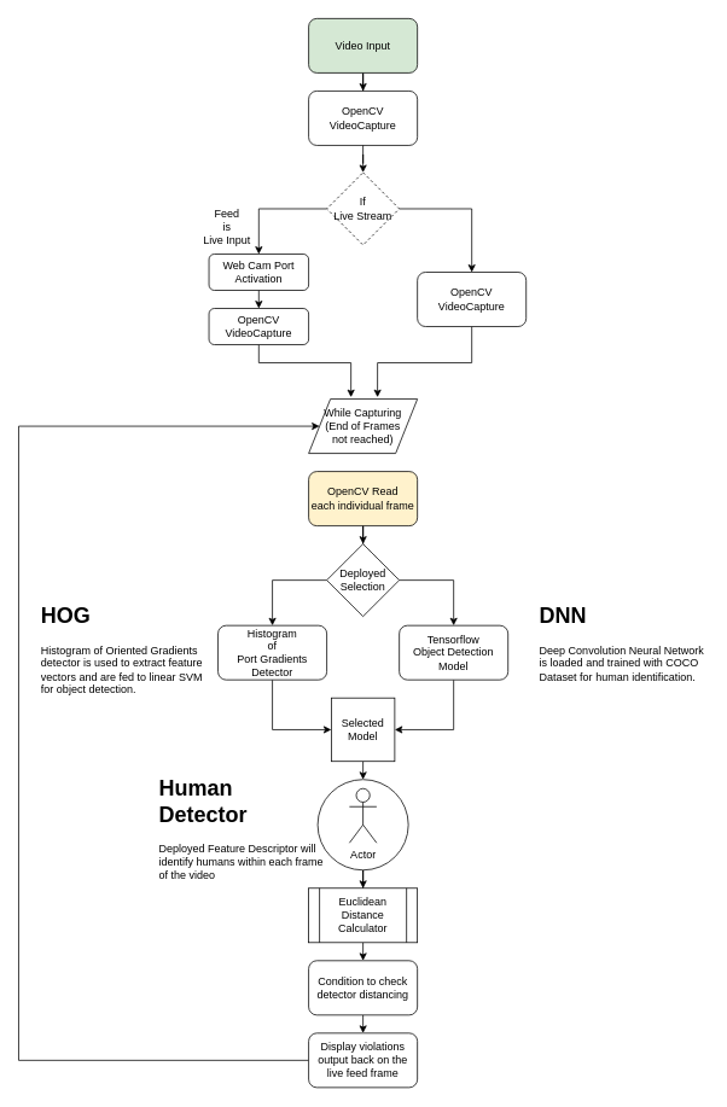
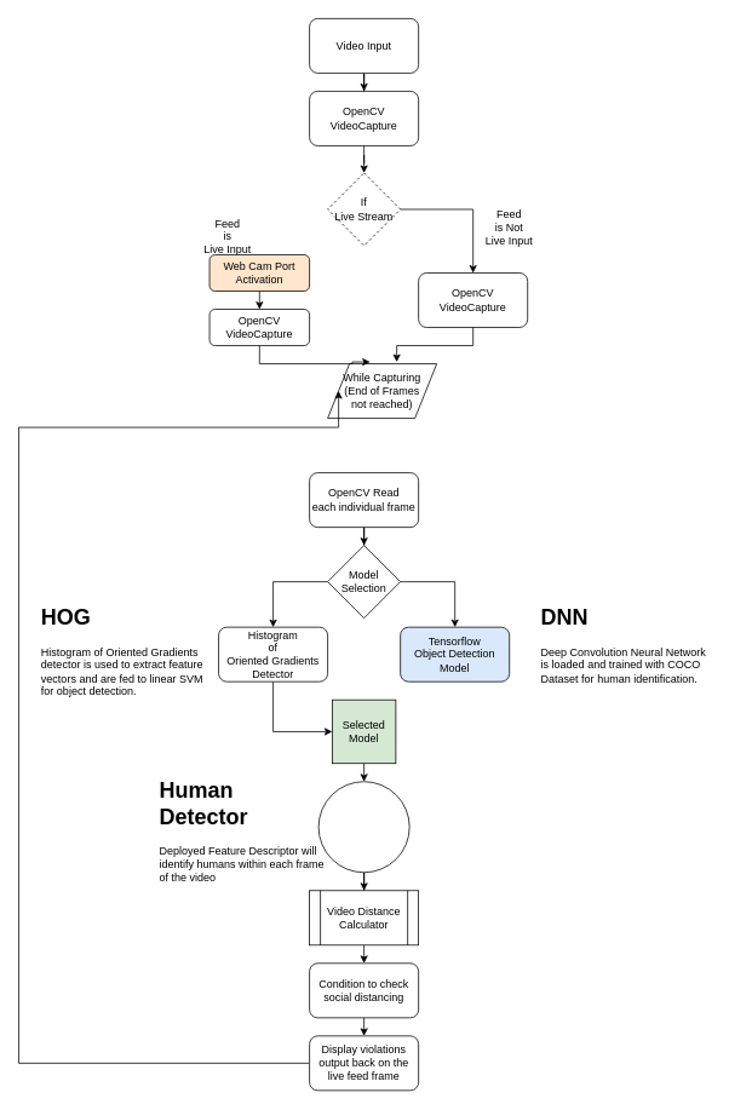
  <mxCell id="0" />
  <mxCell id="1" parent="0" />
  <mxCell id="2" value="" style="edgeStyle=orthogonalEdgeStyle;rounded=0;orthogonalLoop=1;jettySize=auto;html=1;" edge="1" parent="1" source="3" target="7"><mxGeometry relative="1" as="geometry" /></mxCell>
- <mxCell id="3" value="Video Input" style="rounded=1;whiteSpace=wrap;html=1;fillColor=#d5e8d4;" vertex="1" parent="1"><mxGeometry x="340" y="20" width="120" height="60" as="geometry" /></mxCell>
+ <mxCell id="3" value="Video Input" style="rounded=1;whiteSpace=wrap;html=1;" vertex="1" parent="1"><mxGeometry x="340" y="20" width="120" height="60" as="geometry" /></mxCell>
  <mxCell id="4" style="edgeStyle=orthogonalEdgeStyle;rounded=0;orthogonalLoop=1;jettySize=auto;html=1;entryX=0.5;entryY=0;entryDx=0;entryDy=0;" edge="1" parent="1" source="18" target="6"><mxGeometry relative="1" as="geometry" /></mxCell>
  <mxCell id="5" style="edgeStyle=orthogonalEdgeStyle;rounded=0;orthogonalLoop=1;jettySize=auto;html=1;entryX=0.633;entryY=-0.033;entryDx=0;entryDy=0;entryPerimeter=0;" edge="1" parent="1" source="6" target="10"><mxGeometry relative="1" as="geometry" /></mxCell>
  <mxCell id="6" value="OpenCV VideoCapture" style="rounded=1;whiteSpace=wrap;html=1;" vertex="1" parent="1"><mxGeometry x="460" y="300" width="120" height="60" as="geometry" /></mxCell>
  <mxCell id="7" value="OpenCV VideoCapture" style="rounded=1;whiteSpace=wrap;html=1;" vertex="1" parent="1"><mxGeometry x="340" y="100" width="120" height="60" as="geometry" /></mxCell>
- <mxCell id="8" value="Feed &lt;br&gt;is &lt;br&gt;Live Input" style="text;html=1;strokeColor=none;fillColor=none;align=center;verticalAlign=middle;whiteSpace=wrap;rounded=0;" vertex="1" parent="1"><mxGeometry x="220" y="240" width="60" height="20" as="geometry" /></mxCell>
- <mxCell id="10" value="While Capturing&lt;br&gt;(End of Frames&lt;br&gt;not reached)" style="shape=parallelogram;perimeter=parallelogramPerimeter;whiteSpace=wrap;html=1;" vertex="1" parent="1"><mxGeometry x="340" y="440" width="120" height="60" as="geometry" /></mxCell>
+ <mxCell id="8" value="Feed &lt;br&gt;is &lt;br&gt;Live Input" style="text;html=1;strokeColor=none;fillColor=none;align=center;verticalAlign=middle;whiteSpace=wrap;rounded=0;" vertex="1" parent="1"><mxGeometry x="220" y="250" width="60" height="20" as="geometry" /></mxCell>
+ <mxCell id="9" value="Feed &lt;br&gt;is Not&lt;br&gt;Live Input" style="text;html=1;strokeColor=none;fillColor=none;align=center;verticalAlign=middle;whiteSpace=wrap;rounded=0;" vertex="1" parent="1"><mxGeometry x="530" y="240" width="60" height="20" as="geometry" /></mxCell>
+ <mxCell id="10" value="While Capturing&lt;br&gt;(End of Frames&lt;br&gt;not reached)" style="shape=parallelogram;perimeter=parallelogramPerimeter;whiteSpace=wrap;html=1;" vertex="1" parent="1"><mxGeometry x="360" y="400" width="120" height="60" as="geometry" /></mxCell>
  <mxCell id="11" style="edgeStyle=orthogonalEdgeStyle;rounded=0;orthogonalLoop=1;jettySize=auto;html=1;exitX=0.5;exitY=1;exitDx=0;exitDy=0;entryX=0.5;entryY=0;entryDx=0;entryDy=0;" edge="1" parent="1" target="15"><mxGeometry relative="1" as="geometry"><mxPoint x="400" y="840" as="sourcePoint" /></mxGeometry></mxCell>
  <mxCell id="12" value="" style="edgeStyle=orthogonalEdgeStyle;rounded=0;orthogonalLoop=1;jettySize=auto;html=1;" edge="1" parent="1" source="13" target="37"><mxGeometry relative="1" as="geometry" /></mxCell>
- <mxCell id="13" value="OpenCV Read&lt;br&gt;each individual frame" style="rounded=1;whiteSpace=wrap;html=1;fillColor=#fff2cc;" vertex="1" parent="1"><mxGeometry x="340" y="520" width="120" height="60" as="geometry" /></mxCell>
+ <mxCell id="13" value="OpenCV Read&lt;br&gt;each individual frame" style="rounded=1;whiteSpace=wrap;html=1;" vertex="1" parent="1"><mxGeometry x="340" y="520" width="120" height="60" as="geometry" /></mxCell>
  <mxCell id="14" value="" style="edgeStyle=orthogonalEdgeStyle;rounded=0;orthogonalLoop=1;jettySize=auto;html=1;" edge="1" parent="1" source="15" target="24"><mxGeometry relative="1" as="geometry" /></mxCell>
  <mxCell id="15" value="" style="ellipse;whiteSpace=wrap;html=1;aspect=fixed;" vertex="1" parent="1"><mxGeometry x="350" y="860" width="100" height="100" as="geometry" /></mxCell>
- <mxCell id="16" value="Actor" style="shape=umlActor;verticalLabelPosition=bottom;labelBackgroundColor=#ffffff;verticalAlign=top;html=1;outlineConnect=0;" vertex="1" parent="1"><mxGeometry x="385" y="870" width="30" height="60" as="geometry" /></mxCell>
  <mxCell id="17" value="&lt;h1&gt;Human Detector&lt;/h1&gt;&lt;div&gt;Deployed Feature Descriptor will identify humans within each frame of the video&lt;/div&gt;" style="text;html=1;strokeColor=none;fillColor=none;spacing=5;spacingTop=-20;whiteSpace=wrap;overflow=hidden;rounded=0;" vertex="1" parent="1"><mxGeometry x="170" y="850" width="190" height="120" as="geometry" /></mxCell>
  <mxCell id="18" value="If &lt;br&gt;Live Stream" style="rhombus;whiteSpace=wrap;html=1;dashed=1;" vertex="1" parent="1"><mxGeometry x="360" y="190" width="80" height="80" as="geometry" /></mxCell>
  <mxCell id="19" value="" style="edgeStyle=orthogonalEdgeStyle;rounded=0;orthogonalLoop=1;jettySize=auto;html=1;" edge="1" parent="1" source="7" target="18"><mxGeometry relative="1" as="geometry"><mxPoint x="400" y="170" as="sourcePoint" /><mxPoint x="400" y="290" as="targetPoint" /></mxGeometry></mxCell>
  <mxCell id="20" value="" style="edgeStyle=orthogonalEdgeStyle;rounded=0;orthogonalLoop=1;jettySize=auto;html=1;" edge="1" parent="1" source="21"><mxGeometry relative="1" as="geometry"><mxPoint x="285" y="340" as="targetPoint" /></mxGeometry></mxCell>
- <mxCell id="21" value="Web Cam Port Activation" style="rounded=1;whiteSpace=wrap;html=1;" vertex="1" parent="1"><mxGeometry x="230" y="280" width="110" height="40" as="geometry" /></mxCell>
- <mxCell id="22" value="" style="edgeStyle=orthogonalEdgeStyle;rounded=0;orthogonalLoop=1;jettySize=auto;html=1;" edge="1" parent="1" source="18" target="21"><mxGeometry relative="1" as="geometry"><mxPoint x="360" y="230" as="sourcePoint" /><mxPoint x="280" y="480" as="targetPoint" /></mxGeometry></mxCell>
+ <mxCell id="21" value="Web Cam Port Activation" style="rounded=1;whiteSpace=wrap;html=1;fillColor=#ffe6cc;" vertex="1" parent="1"><mxGeometry x="230" y="280" width="110" height="40" as="geometry" /></mxCell>
  <mxCell id="23" value="" style="edgeStyle=orthogonalEdgeStyle;rounded=0;orthogonalLoop=1;jettySize=auto;html=1;" edge="1" parent="1" source="24"><mxGeometry relative="1" as="geometry"><mxPoint x="400" y="1060" as="targetPoint" /></mxGeometry></mxCell>
- <mxCell id="24" value="Euclidean Distance Calculator" style="shape=process;whiteSpace=wrap;html=1;backgroundOutline=1;" vertex="1" parent="1"><mxGeometry x="340" y="980" width="120" height="60" as="geometry" /></mxCell>
+ <mxCell id="24" value="Video Distance Calculator" style="shape=process;whiteSpace=wrap;html=1;backgroundOutline=1;" vertex="1" parent="1"><mxGeometry x="340" y="980" width="120" height="60" as="geometry" /></mxCell>
  <mxCell id="25" value="" style="edgeStyle=orthogonalEdgeStyle;rounded=0;orthogonalLoop=1;jettySize=auto;html=1;" edge="1" parent="1" source="26"><mxGeometry relative="1" as="geometry"><mxPoint x="400" y="1140" as="targetPoint" /></mxGeometry></mxCell>
- <mxCell id="26" value="Condition to check detector distancing" style="rounded=1;whiteSpace=wrap;html=1;" vertex="1" parent="1"><mxGeometry x="340" y="1060" width="120" height="60" as="geometry" /></mxCell>
+ <mxCell id="26" value="Condition to check social distancing" style="rounded=1;whiteSpace=wrap;html=1;" vertex="1" parent="1"><mxGeometry x="340" y="1060" width="120" height="60" as="geometry" /></mxCell>
  <mxCell id="27" style="edgeStyle=orthogonalEdgeStyle;rounded=0;orthogonalLoop=1;jettySize=auto;html=1;entryX=0;entryY=0.5;entryDx=0;entryDy=0;" edge="1" parent="1" source="28" target="10"><mxGeometry relative="1" as="geometry"><mxPoint x="350" y="458" as="targetPoint" /><Array as="points"><mxPoint x="20" y="1170" /><mxPoint x="20" y="470" /></Array></mxGeometry></mxCell>
  <mxCell id="28" value="Display violations output back on the live feed frame" style="rounded=1;whiteSpace=wrap;html=1;" vertex="1" parent="1"><mxGeometry x="340" y="1140" width="120" height="60" as="geometry" /></mxCell>
  <mxCell id="29" style="edgeStyle=orthogonalEdgeStyle;rounded=0;orthogonalLoop=1;jettySize=auto;html=1;entryX=0;entryY=0.5;entryDx=0;entryDy=0;" edge="1" parent="1" source="30" target="38"><mxGeometry relative="1" as="geometry"><Array as="points"><mxPoint x="300" y="805" /></Array></mxGeometry></mxCell>
- <mxCell id="30" value="Histogram&lt;br&gt;of&lt;br&gt;Port Gradients&lt;br&gt;Detector" style="rounded=1;whiteSpace=wrap;html=1;" vertex="1" parent="1"><mxGeometry x="240" y="690" width="120" height="60" as="geometry" /></mxCell>
- <mxCell id="31" style="edgeStyle=orthogonalEdgeStyle;rounded=0;orthogonalLoop=1;jettySize=auto;html=1;entryX=1;entryY=0.5;entryDx=0;entryDy=0;" edge="1" parent="1" source="32" target="38"><mxGeometry relative="1" as="geometry"><Array as="points"><mxPoint x="500" y="805" /></Array></mxGeometry></mxCell>
- <mxCell id="32" value="Tensorflow&lt;br&gt;Object Detection Model" style="rounded=1;whiteSpace=wrap;html=1;" vertex="1" parent="1"><mxGeometry x="440" y="690" width="120" height="60" as="geometry" /></mxCell>
+ <mxCell id="30" value="Histogram&lt;br&gt;of&lt;br&gt;Oriented Gradients&lt;br&gt;Detector" style="rounded=1;whiteSpace=wrap;html=1;" vertex="1" parent="1"><mxGeometry x="240" y="690" width="120" height="60" as="geometry" /></mxCell>
+ <mxCell id="32" value="Tensorflow&lt;br&gt;Object Detection Model" style="rounded=1;whiteSpace=wrap;html=1;fillColor=#dae8fc;" vertex="1" parent="1"><mxGeometry x="440" y="690" width="120" height="60" as="geometry" /></mxCell>
  <mxCell id="33" value="&lt;h1&gt;HOG&lt;/h1&gt;&lt;div&gt;Histogram of Oriented Gradients detector is used to extract feature vectors and are fed to linear SVM for object detection.&lt;/div&gt;" style="text;html=1;strokeColor=none;fillColor=none;spacing=5;spacingTop=-20;whiteSpace=wrap;overflow=hidden;rounded=0;" vertex="1" parent="1"><mxGeometry x="40" y="660" width="190" height="120" as="geometry" /></mxCell>
  <mxCell id="34" value="&lt;h1&gt;DNN&lt;/h1&gt;&lt;div&gt;Deep Convolution Neural Network is loaded and trained with COCO Dataset for human identification.&lt;/div&gt;" style="text;html=1;strokeColor=none;fillColor=none;spacing=5;spacingTop=-20;whiteSpace=wrap;overflow=hidden;rounded=0;" vertex="1" parent="1"><mxGeometry x="590" y="660" width="190" height="120" as="geometry" /></mxCell>
  <mxCell id="35" style="edgeStyle=orthogonalEdgeStyle;rounded=0;orthogonalLoop=1;jettySize=auto;html=1;entryX=0.5;entryY=0;entryDx=0;entryDy=0;" edge="1" parent="1" source="37" target="30"><mxGeometry relative="1" as="geometry"><Array as="points"><mxPoint x="300" y="640" /></Array></mxGeometry></mxCell>
  <mxCell id="36" style="edgeStyle=orthogonalEdgeStyle;rounded=0;orthogonalLoop=1;jettySize=auto;html=1;entryX=0.5;entryY=0;entryDx=0;entryDy=0;" edge="1" parent="1" source="37" target="32"><mxGeometry relative="1" as="geometry"><Array as="points"><mxPoint x="500" y="640" /></Array></mxGeometry></mxCell>
- <mxCell id="37" value="Deployed Selection" style="rhombus;whiteSpace=wrap;html=1;" vertex="1" parent="1"><mxGeometry x="360" y="600" width="80" height="80" as="geometry" /></mxCell>
- <mxCell id="38" value="Selected Model" style="whiteSpace=wrap;html=1;aspect=fixed;" vertex="1" parent="1"><mxGeometry x="365" y="770" width="70" height="70" as="geometry" /></mxCell>
+ <mxCell id="37" value="Model Selection" style="rhombus;whiteSpace=wrap;html=1;" vertex="1" parent="1"><mxGeometry x="360" y="600" width="80" height="80" as="geometry" /></mxCell>
+ <mxCell id="38" value="Selected Model" style="whiteSpace=wrap;html=1;aspect=fixed;fillColor=#d5e8d4;" vertex="1" parent="1"><mxGeometry x="365" y="770" width="70" height="70" as="geometry" /></mxCell>
  <mxCell id="39" style="edgeStyle=orthogonalEdgeStyle;rounded=0;orthogonalLoop=1;jettySize=auto;html=1;entryX=0.389;entryY=-0.033;entryDx=0;entryDy=0;entryPerimeter=0;" edge="1" parent="1" source="40" target="10"><mxGeometry relative="1" as="geometry"><Array as="points"><mxPoint x="285" y="400" /><mxPoint x="387" y="400" /></Array></mxGeometry></mxCell>
  <mxCell id="40" value="&lt;span&gt;OpenCV&lt;/span&gt;&lt;br&gt;&lt;span&gt;VideoCapture&lt;/span&gt;" style="rounded=1;whiteSpace=wrap;html=1;" vertex="1" parent="1"><mxGeometry x="230" y="340" width="110" height="40" as="geometry" /></mxCell>
